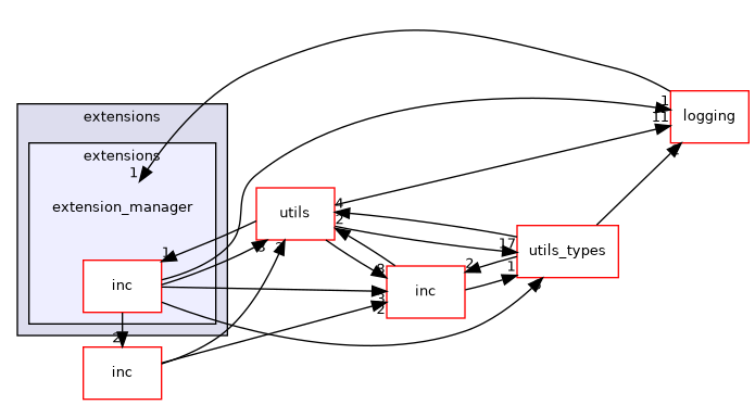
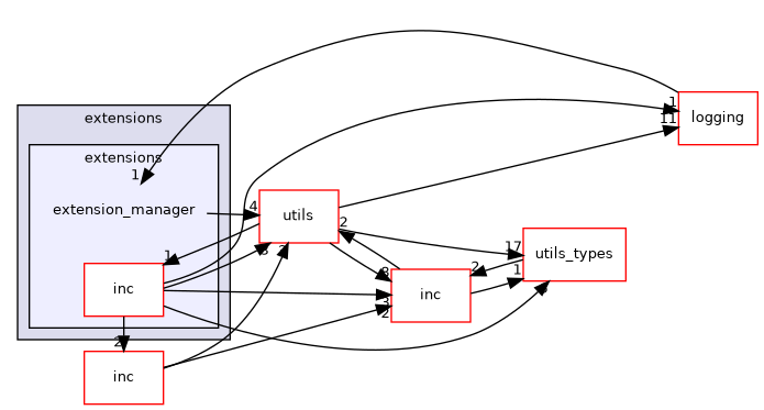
  digraph {
    compound=true
    rankdir=LR
    node [fontname=Helvetica fontsize=10 shape=box color=red fillcolor=white style=filled]
    edge [headlabel=2 labeldistance=1.5 labelfontname=Helvetica labelfontsize=10]
    n1 [label=extension_manager shape=plaintext color="" fillcolor="" style=""]
    n2 [label=inc]
    n3 [label=inc]
    n4 [label=inc]
    n5 [label=utils_types]
    n6 [label=logging]
    n7 [label=utils]
    subgraph cluster_1 {
      bgcolor="#ddddee"
      fontname=Helvetica
      fontsize=10
      label=extensions
      pencolor=black
      subgraph cluster_2 {
        bgcolor="#eeeeff"
        fontname=Helvetica
        fontsize=10
        label=extensions
        pencolor=black
        n1
        n2
      }
    }
    n2 -> n3
    n2 -> n4 [headlabel=3]
    n2 -> n5 [headlabel=6]
    n2 -> n6 [headlabel=1]
    n2 -> n7 [headlabel=3]
    n3 -> n4
    n3 -> n7 [headlabel=3]
    n4 -> n5 [headlabel=1]
    n4 -> n7
    n5 -> n4
-   n5 -> n6
-   n5 -> n7 [headlabel=4]
+   n1 -> n7 [headlabel=4]
    n6 -> n1 [headlabel=1]
    n7 -> n2 [headlabel=1]
    n7 -> n4 [headlabel=8]
    n7 -> n5 [headlabel=17]
    n7 -> n6 [headlabel=11]
  }
